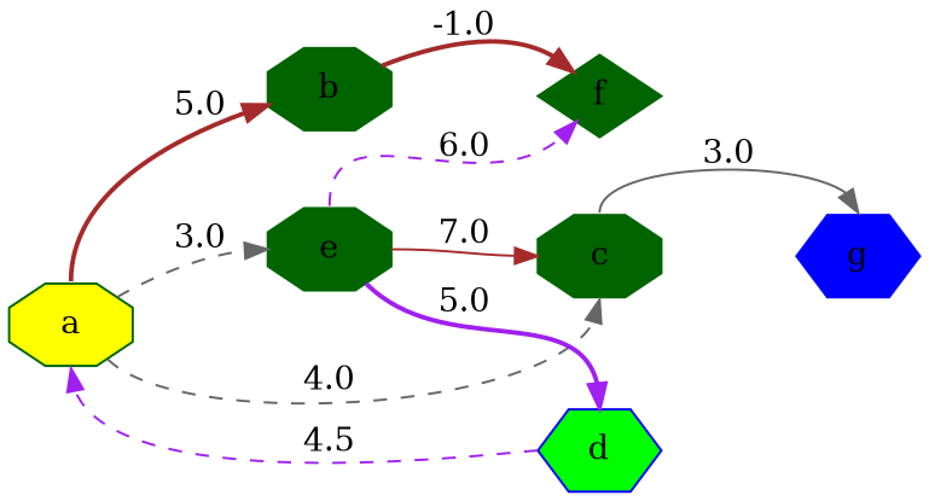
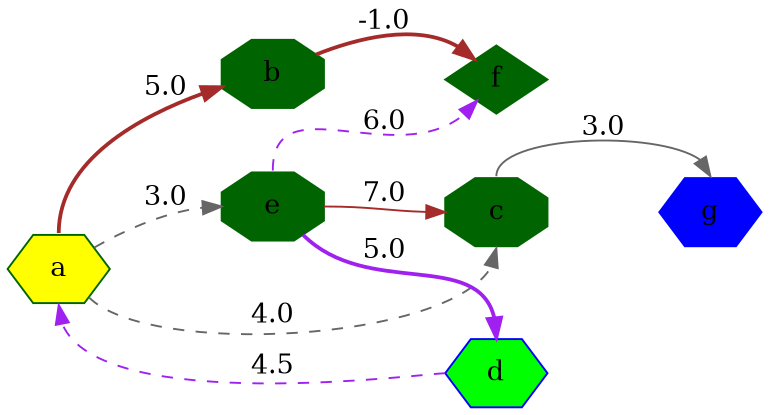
  digraph {
    rankdir=LR
    splines=spline
    node [style=filled color=darkgreen shape=octagon]
    edge [tailport=n color=brown style=dashed headport=s]
-   a [fillcolor=yellow]
+   a [fillcolor=yellow shape=hexagon]
    b
    c
    e
    f [shape=diamond]
    g [color=blue shape=hexagon]
    d [fillcolor=green color=blue shape=hexagon]
    a -> b [label=5.0 style=bold headport=""]
    a -> c [label=4.0 tailport=se color=gray40]
    a -> e [headport=w label=3.0 color=gray40 tailport=""]
    b -> f [headport=nw label=-1.0 style=bold tailport=""]
    c -> g [headport=n label=3.0 color=gray40 style=solid]
    e -> c [headport=w label=7.0 tailport=e style=solid]
    e -> f [headport=sw label=6.0 color=purple]
    e -> d [headport=n label=5.0 tailport=se color=purple style=bold]
    d -> a [label=4.5 tailport=w color=purple]
  }
